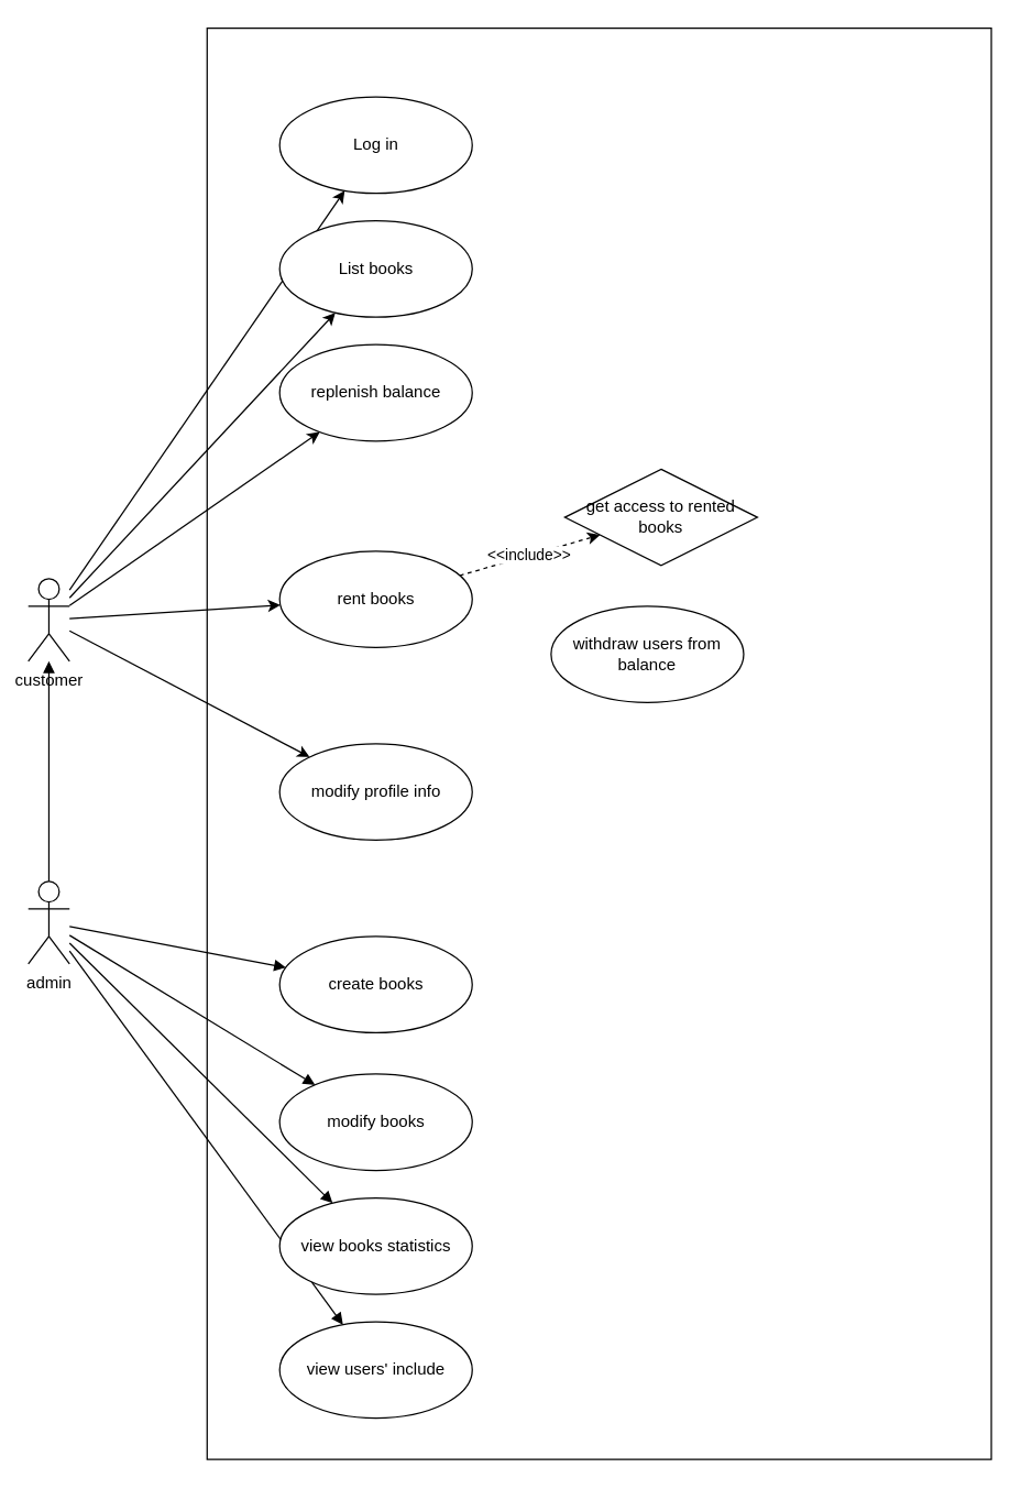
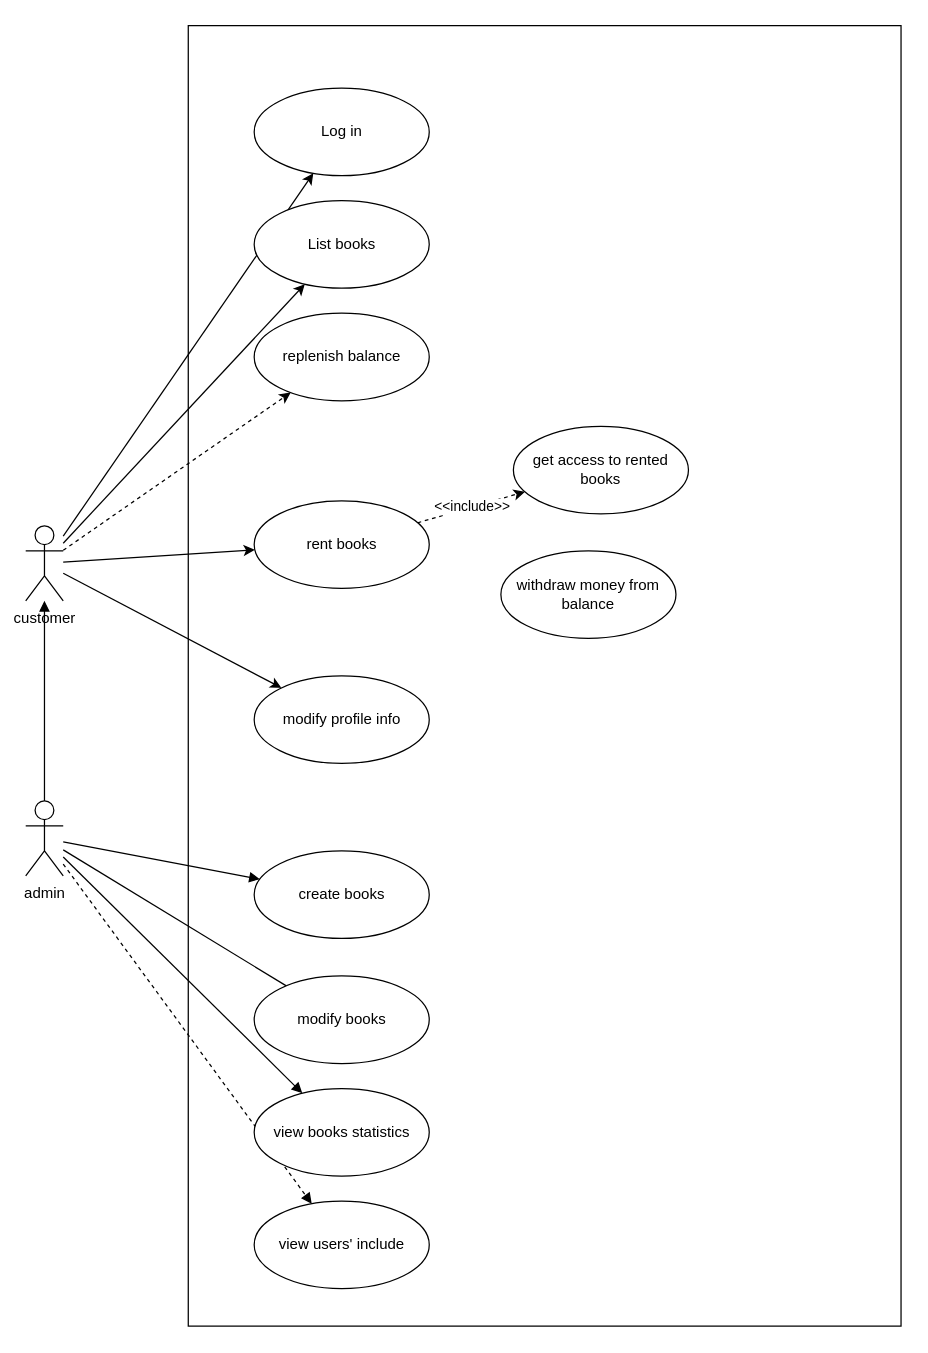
  <mxCell id="0" />
  <mxCell id="1" parent="0" />
  <mxCell id="2" value="" style="rounded=0;whiteSpace=wrap;html=1;" vertex="1" parent="1"><mxGeometry x="150" y="20" width="570" height="1040" as="geometry" /></mxCell>
  <mxCell id="3" style="edgeStyle=none;rounded=0;orthogonalLoop=1;jettySize=auto;html=1;" edge="1" parent="1" source="8" target="10"><mxGeometry relative="1" as="geometry" /></mxCell>
  <mxCell id="4" style="edgeStyle=none;rounded=0;orthogonalLoop=1;jettySize=auto;html=1;" edge="1" parent="1" source="8" target="9"><mxGeometry relative="1" as="geometry" /></mxCell>
- <mxCell id="5" style="edgeStyle=none;rounded=0;orthogonalLoop=1;jettySize=auto;html=1;" edge="1" parent="1" source="8" target="11"><mxGeometry relative="1" as="geometry" /></mxCell>
+ <mxCell id="5" style="edgeStyle=none;rounded=0;orthogonalLoop=1;jettySize=auto;html=1;dashed=1;" edge="1" parent="1" source="8" target="11"><mxGeometry relative="1" as="geometry" /></mxCell>
  <mxCell id="6" style="edgeStyle=none;rounded=0;orthogonalLoop=1;jettySize=auto;html=1;" edge="1" parent="1" source="8" target="13"><mxGeometry relative="1" as="geometry" /></mxCell>
  <mxCell id="7" style="edgeStyle=none;rounded=0;orthogonalLoop=1;jettySize=auto;html=1;" edge="1" parent="1" source="8" target="14"><mxGeometry relative="1" as="geometry" /></mxCell>
  <mxCell id="8" value="customer" style="shape=umlActor;verticalLabelPosition=bottom;labelBackgroundColor=#ffffff;verticalAlign=top;html=1;" vertex="1" parent="1"><mxGeometry x="20" y="420" width="30" height="60" as="geometry" /></mxCell>
  <mxCell id="9" value="List books" style="ellipse;whiteSpace=wrap;html=1;" vertex="1" parent="1"><mxGeometry x="202.71" y="160" width="140" height="70" as="geometry" /></mxCell>
  <mxCell id="10" value="Log in" style="ellipse;whiteSpace=wrap;html=1;" vertex="1" parent="1"><mxGeometry x="202.71" y="70" width="140" height="70" as="geometry" /></mxCell>
  <mxCell id="11" value="replenish balance" style="ellipse;whiteSpace=wrap;html=1;" vertex="1" parent="1"><mxGeometry x="202.71" y="250" width="140" height="70" as="geometry" /></mxCell>
  <mxCell id="12" value="&amp;lt;&amp;lt;include&amp;gt;&amp;gt;" style="edgeStyle=none;rounded=0;orthogonalLoop=1;jettySize=auto;html=1;dashed=1;" edge="1" parent="1" source="13" target="15"><mxGeometry relative="1" as="geometry" /></mxCell>
  <mxCell id="13" value="rent books" style="ellipse;whiteSpace=wrap;html=1;" vertex="1" parent="1"><mxGeometry x="202.71" y="400.03" width="140" height="70" as="geometry" /></mxCell>
  <mxCell id="14" value="modify profile info" style="ellipse;whiteSpace=wrap;html=1;" vertex="1" parent="1"><mxGeometry x="202.71" y="540" width="140" height="70" as="geometry" /></mxCell>
- <mxCell id="15" value="get access to rented books" style="rhombus;whiteSpace=wrap;html=1;" vertex="1" parent="1"><mxGeometry x="410" y="340.46" width="140" height="70" as="geometry" /></mxCell>
+ <mxCell id="15" value="get access to rented books" style="ellipse;whiteSpace=wrap;html=1;" vertex="1" parent="1"><mxGeometry x="410" y="340.46" width="140" height="70" as="geometry" /></mxCell>
  <mxCell id="16" style="edgeStyle=none;rounded=0;orthogonalLoop=1;jettySize=auto;html=1;endArrow=block;endFill=1;" edge="1" parent="1" source="21" target="8"><mxGeometry relative="1" as="geometry" /></mxCell>
  <mxCell id="17" style="edgeStyle=none;rounded=0;orthogonalLoop=1;jettySize=auto;html=1;endArrow=block;endFill=1;" edge="1" parent="1" source="21" target="22"><mxGeometry relative="1" as="geometry" /></mxCell>
- <mxCell id="18" style="edgeStyle=none;rounded=0;orthogonalLoop=1;jettySize=auto;html=1;endArrow=block;endFill=1;" edge="1" parent="1" source="21" target="23"><mxGeometry relative="1" as="geometry" /></mxCell>
+ <mxCell id="18" style="edgeStyle=none;rounded=0;orthogonalLoop=1;jettySize=auto;html=1;endArrow=none;endFill=1;" edge="1" parent="1" source="21" target="23"><mxGeometry relative="1" as="geometry" /></mxCell>
  <mxCell id="19" style="edgeStyle=none;rounded=0;orthogonalLoop=1;jettySize=auto;html=1;endArrow=block;endFill=1;" edge="1" parent="1" source="21" target="24"><mxGeometry relative="1" as="geometry" /></mxCell>
- <mxCell id="20" style="edgeStyle=none;rounded=0;orthogonalLoop=1;jettySize=auto;html=1;endArrow=block;endFill=1;" edge="1" parent="1" source="21" target="25"><mxGeometry relative="1" as="geometry" /></mxCell>
+ <mxCell id="20" style="edgeStyle=none;rounded=0;orthogonalLoop=1;jettySize=auto;html=1;endArrow=block;endFill=1;dashed=1;" edge="1" parent="1" source="21" target="25"><mxGeometry relative="1" as="geometry" /></mxCell>
  <mxCell id="21" value="admin" style="shape=umlActor;verticalLabelPosition=bottom;labelBackgroundColor=#ffffff;verticalAlign=top;html=1;" vertex="1" parent="1"><mxGeometry x="20" y="640" width="30" height="60" as="geometry" /></mxCell>
  <mxCell id="22" value="create books" style="ellipse;whiteSpace=wrap;html=1;" vertex="1" parent="1"><mxGeometry x="202.71" y="680" width="140" height="70" as="geometry" /></mxCell>
  <mxCell id="23" value="modify books" style="ellipse;whiteSpace=wrap;html=1;" vertex="1" parent="1"><mxGeometry x="202.71" y="780" width="140" height="70" as="geometry" /></mxCell>
  <mxCell id="24" value="view books statistics" style="ellipse;whiteSpace=wrap;html=1;" vertex="1" parent="1"><mxGeometry x="202.71" y="870" width="140" height="70" as="geometry" /></mxCell>
  <mxCell id="25" value="view users' include" style="ellipse;whiteSpace=wrap;html=1;" vertex="1" parent="1"><mxGeometry x="202.71" y="960" width="140" height="70" as="geometry" /></mxCell>
- <mxCell id="26" value="withdraw users from balance" style="ellipse;whiteSpace=wrap;html=1;" vertex="1" parent="1"><mxGeometry x="400" y="440" width="140" height="70" as="geometry" /></mxCell>
+ <mxCell id="26" value="withdraw money from balance" style="ellipse;whiteSpace=wrap;html=1;" vertex="1" parent="1"><mxGeometry x="400" y="440" width="140" height="70" as="geometry" /></mxCell>
